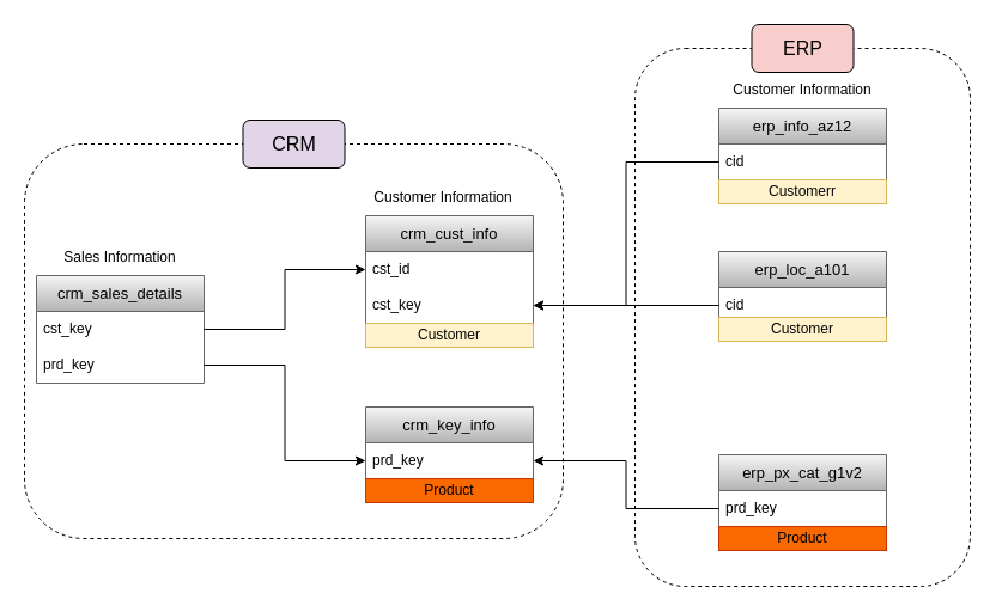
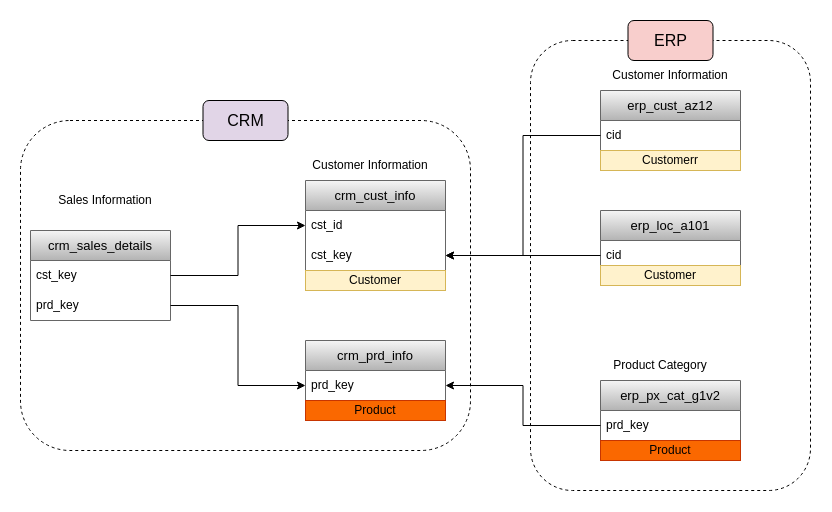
  <mxCell id="0" />
  <mxCell id="1" parent="0" />
  <mxCell id="2" value="" style="rounded=1;whiteSpace=wrap;html=1;fillColor=none;dashed=1;" parent="1" vertex="1"><mxGeometry y="120" width="450" height="330" as="geometry" x="20" /></mxCell>
  <mxCell id="3" value="" style="rounded=1;whiteSpace=wrap;html=1;fillColor=none;dashed=1;strokeColor=default;" parent="1" vertex="1"><mxGeometry x="530" y="40" width="280" height="450" as="geometry" /></mxCell>
  <mxCell id="4" value="&lt;span&gt;&lt;font style=&quot;font-size: 13px; color: rgb(0, 0, 0);&quot;&gt;crm_cust_info&lt;/font&gt;&lt;/span&gt;" style="swimlane;fontStyle=0;childLayout=stackLayout;horizontal=1;startSize=30;horizontalStack=0;resizeParent=1;resizeParentMax=0;resizeLast=0;collapsible=1;marginBottom=0;whiteSpace=wrap;html=1;swimlaneFillColor=none;align=center;fillColor=#f5f5f5;strokeColor=#666666;gradientColor=#b3b3b3;" parent="1" vertex="1"><mxGeometry x="305" y="180" width="140" height="90" as="geometry"><mxRectangle x="310" y="180" width="120" height="30" as="alternateBounds" /></mxGeometry></mxCell>
  <mxCell id="5" value="cst_id" style="text;strokeColor=none;fillColor=none;align=left;verticalAlign=middle;spacingLeft=4;spacingRight=4;overflow=hidden;points=[[0,0.5],[1,0.5]];portConstraint=eastwest;rotatable=0;whiteSpace=wrap;html=1;" parent="4" vertex="1"><mxGeometry y="30" width="140" height="30" as="geometry" /></mxCell>
  <mxCell id="6" value="cst_key" style="text;strokeColor=none;fillColor=none;align=left;verticalAlign=middle;spacingLeft=4;spacingRight=4;overflow=hidden;points=[[0,0.5],[1,0.5]];portConstraint=eastwest;rotatable=0;whiteSpace=wrap;html=1;" parent="4" vertex="1"><mxGeometry y="60" width="140" height="30" as="geometry" /></mxCell>
  <mxCell id="7" value="Customer Information" style="text;html=1;align=center;verticalAlign=middle;whiteSpace=wrap;rounded=0;" parent="1" vertex="1"><mxGeometry x="290" y="150" width="160" height="30" as="geometry" /></mxCell>
- <mxCell id="8" value="&lt;span&gt;&lt;font style=&quot;font-size: 13px; color: rgb(0, 0, 0);&quot;&gt;crm_key_info&lt;/font&gt;&lt;/span&gt;" style="swimlane;fontStyle=0;childLayout=stackLayout;horizontal=1;startSize=30;horizontalStack=0;resizeParent=1;resizeParentMax=0;resizeLast=0;collapsible=1;marginBottom=0;whiteSpace=wrap;html=1;swimlaneFillColor=none;align=center;fillColor=#f5f5f5;strokeColor=#666666;gradientColor=#b3b3b3;" parent="1" vertex="1"><mxGeometry x="305" y="340" width="140" height="80" as="geometry"><mxRectangle x="310" y="180" width="120" height="30" as="alternateBounds" /></mxGeometry></mxCell>
+ <mxCell id="8" value="&lt;span&gt;&lt;font style=&quot;font-size: 13px; color: rgb(0, 0, 0);&quot;&gt;crm_prd_info&lt;/font&gt;&lt;/span&gt;" style="swimlane;fontStyle=0;childLayout=stackLayout;horizontal=1;startSize=30;horizontalStack=0;resizeParent=1;resizeParentMax=0;resizeLast=0;collapsible=1;marginBottom=0;whiteSpace=wrap;html=1;swimlaneFillColor=none;align=center;fillColor=#f5f5f5;strokeColor=#666666;gradientColor=#b3b3b3;" parent="1" vertex="1"><mxGeometry x="305" y="340" width="140" height="80" as="geometry"><mxRectangle x="310" y="180" width="120" height="30" as="alternateBounds" /></mxGeometry></mxCell>
  <mxCell id="9" value="prd_key" style="text;strokeColor=none;fillColor=none;align=left;verticalAlign=middle;spacingLeft=4;spacingRight=4;overflow=hidden;points=[[0,0.5],[1,0.5]];portConstraint=eastwest;rotatable=0;whiteSpace=wrap;html=1;" parent="8" vertex="1"><mxGeometry y="30" width="140" height="30" as="geometry" /></mxCell>
  <mxCell id="10" value="&lt;font style=&quot;color: rgb(0, 0, 0);&quot;&gt;Product&lt;/font&gt;" style="text;html=1;strokeColor=#C73500;fillColor=#fa6800;align=center;verticalAlign=middle;whiteSpace=wrap;overflow=hidden;fontColor=#000000;" vertex="1" parent="8"><mxGeometry y="60" width="140" height="20" as="geometry" /></mxCell>
  <mxCell id="11" value="&lt;span&gt;&lt;font style=&quot;font-size: 13px; color: rgb(0, 0, 0);&quot;&gt;crm_sales_details&lt;/font&gt;&lt;/span&gt;" style="swimlane;fontStyle=0;childLayout=stackLayout;horizontal=1;startSize=30;horizontalStack=0;resizeParent=1;resizeParentMax=0;resizeLast=0;collapsible=1;marginBottom=0;whiteSpace=wrap;html=1;swimlaneFillColor=none;align=center;fillColor=#f5f5f5;strokeColor=#666666;gradientColor=#b3b3b3;" parent="1" vertex="1"><mxGeometry x="30" y="230" width="140" height="90" as="geometry"><mxRectangle x="80" y="220" width="120" height="30" as="alternateBounds" /></mxGeometry></mxCell>
  <mxCell id="12" value="cst_key" style="text;strokeColor=none;fillColor=none;align=left;verticalAlign=middle;spacingLeft=4;spacingRight=4;overflow=hidden;points=[[0,0.5],[1,0.5]];portConstraint=eastwest;rotatable=0;whiteSpace=wrap;html=1;" parent="11" vertex="1"><mxGeometry y="30" width="140" height="30" as="geometry" /></mxCell>
  <mxCell id="13" value="prd_key" style="text;strokeColor=none;fillColor=none;align=left;verticalAlign=middle;spacingLeft=4;spacingRight=4;overflow=hidden;points=[[0,0.5],[1,0.5]];portConstraint=eastwest;rotatable=0;whiteSpace=wrap;html=1;" parent="11" vertex="1"><mxGeometry y="60" width="140" height="30" as="geometry" /></mxCell>
  <mxCell id="14" style="edgeStyle=orthogonalEdgeStyle;rounded=0;orthogonalLoop=1;jettySize=auto;html=1;" parent="1" source="12" target="5" edge="1"><mxGeometry relative="1" as="geometry" /></mxCell>
  <mxCell id="15" style="edgeStyle=orthogonalEdgeStyle;rounded=0;orthogonalLoop=1;jettySize=auto;html=1;entryX=0;entryY=0.5;entryDx=0;entryDy=0;" parent="1" source="13" target="9" edge="1"><mxGeometry relative="1" as="geometry" /></mxCell>
- <mxCell id="16" value="Sales Information" style="text;html=1;align=center;verticalAlign=middle;whiteSpace=wrap;rounded=0;" parent="1" vertex="1"><mxGeometry y="200" width="160" height="30" as="geometry" x="20" /></mxCell>
- <mxCell id="17" value="&lt;font color=&quot;#000000&quot;&gt;&lt;span style=&quot;font-size: 13px;&quot;&gt;erp_info_az12&lt;/span&gt;&lt;/font&gt;" style="swimlane;fontStyle=0;childLayout=stackLayout;horizontal=1;startSize=30;horizontalStack=0;resizeParent=1;resizeParentMax=0;resizeLast=0;collapsible=1;marginBottom=0;whiteSpace=wrap;html=1;swimlaneFillColor=none;align=center;fillColor=#f5f5f5;strokeColor=#666666;gradientColor=#b3b3b3;" parent="1" vertex="1"><mxGeometry x="600" y="90" width="140" height="80" as="geometry"><mxRectangle x="310" y="180" width="120" height="30" as="alternateBounds" /></mxGeometry></mxCell>
+ <mxCell id="16" value="Sales Information" style="text;html=1;align=center;verticalAlign=middle;whiteSpace=wrap;rounded=0;" parent="1" vertex="1"><mxGeometry x="25" y="185" width="160" height="30" as="geometry" /></mxCell>
+ <mxCell id="17" value="&lt;font color=&quot;#000000&quot;&gt;&lt;span style=&quot;font-size: 13px;&quot;&gt;erp_cust_az12&lt;/span&gt;&lt;/font&gt;" style="swimlane;fontStyle=0;childLayout=stackLayout;horizontal=1;startSize=30;horizontalStack=0;resizeParent=1;resizeParentMax=0;resizeLast=0;collapsible=1;marginBottom=0;whiteSpace=wrap;html=1;swimlaneFillColor=none;align=center;fillColor=#f5f5f5;strokeColor=#666666;gradientColor=#b3b3b3;" parent="1" vertex="1"><mxGeometry x="600" y="90" width="140" height="80" as="geometry"><mxRectangle x="310" y="180" width="120" height="30" as="alternateBounds" /></mxGeometry></mxCell>
  <mxCell id="18" value="cid" style="text;strokeColor=none;fillColor=none;align=left;verticalAlign=middle;spacingLeft=4;spacingRight=4;overflow=hidden;points=[[0,0.5],[1,0.5]];portConstraint=eastwest;rotatable=0;whiteSpace=wrap;html=1;" parent="17" vertex="1"><mxGeometry y="30" width="140" height="30" as="geometry" /></mxCell>
  <mxCell id="19" value="&lt;font style=&quot;color: rgb(0, 0, 0);&quot;&gt;Customerr&lt;/font&gt;" style="text;html=1;strokeColor=#d6b656;fillColor=#fff2cc;align=center;verticalAlign=middle;whiteSpace=wrap;overflow=hidden;" vertex="1" parent="17"><mxGeometry y="60" width="140" height="20" as="geometry" /></mxCell>
  <mxCell id="20" value="Customer Information" style="text;html=1;align=center;verticalAlign=middle;whiteSpace=wrap;rounded=0;" parent="1" vertex="1"><mxGeometry x="590" y="60" width="160" height="30" as="geometry" /></mxCell>
  <mxCell id="21" value="&lt;font color=&quot;#000000&quot;&gt;&lt;span style=&quot;font-size: 13px;&quot;&gt;erp_loc_a101&lt;/span&gt;&lt;/font&gt;" style="swimlane;fontStyle=0;childLayout=stackLayout;horizontal=1;startSize=30;horizontalStack=0;resizeParent=1;resizeParentMax=0;resizeLast=0;collapsible=1;marginBottom=0;whiteSpace=wrap;html=1;swimlaneFillColor=none;align=center;fillColor=#f5f5f5;strokeColor=#666666;gradientColor=#b3b3b3;" parent="1" vertex="1"><mxGeometry x="600" y="210" width="140" height="60" as="geometry"><mxRectangle x="310" y="180" width="120" height="30" as="alternateBounds" /></mxGeometry></mxCell>
  <mxCell id="22" value="cid" style="text;strokeColor=none;fillColor=none;align=left;verticalAlign=middle;spacingLeft=4;spacingRight=4;overflow=hidden;points=[[0,0.5],[1,0.5]];portConstraint=eastwest;rotatable=0;whiteSpace=wrap;html=1;" parent="21" vertex="1"><mxGeometry y="30" width="140" height="30" as="geometry" /></mxCell>
  <mxCell id="23" style="edgeStyle=orthogonalEdgeStyle;rounded=0;orthogonalLoop=1;jettySize=auto;html=1;entryX=1;entryY=0.5;entryDx=0;entryDy=0;" parent="1" source="18" target="6" edge="1"><mxGeometry relative="1" as="geometry" /></mxCell>
  <mxCell id="24" style="edgeStyle=orthogonalEdgeStyle;rounded=0;orthogonalLoop=1;jettySize=auto;html=1;entryX=1;entryY=0.5;entryDx=0;entryDy=0;" parent="1" source="22" target="6" edge="1"><mxGeometry relative="1" as="geometry" /></mxCell>
  <mxCell id="25" value="&lt;font color=&quot;#000000&quot;&gt;&lt;span style=&quot;font-size: 13px;&quot;&gt;erp_px_cat_g1v2&lt;/span&gt;&lt;/font&gt;" style="swimlane;fontStyle=0;childLayout=stackLayout;horizontal=1;startSize=30;horizontalStack=0;resizeParent=1;resizeParentMax=0;resizeLast=0;collapsible=1;marginBottom=0;whiteSpace=wrap;html=1;swimlaneFillColor=none;align=center;fillColor=#f5f5f5;strokeColor=#666666;gradientColor=#b3b3b3;" parent="1" vertex="1"><mxGeometry x="600" y="380" width="140" height="80" as="geometry"><mxRectangle x="310" y="180" width="120" height="30" as="alternateBounds" /></mxGeometry></mxCell>
  <mxCell id="26" value="prd_key" style="text;strokeColor=none;fillColor=none;align=left;verticalAlign=middle;spacingLeft=4;spacingRight=4;overflow=hidden;points=[[0,0.5],[1,0.5]];portConstraint=eastwest;rotatable=0;whiteSpace=wrap;html=1;" parent="25" vertex="1"><mxGeometry y="30" width="140" height="30" as="geometry" /></mxCell>
  <mxCell id="27" value="&lt;font style=&quot;color: rgb(0, 0, 0);&quot;&gt;Product&lt;/font&gt;" style="text;html=1;strokeColor=#C73500;fillColor=#fa6800;align=center;verticalAlign=middle;whiteSpace=wrap;overflow=hidden;fontColor=#000000;" vertex="1" parent="25"><mxGeometry y="60" width="140" height="20" as="geometry" /></mxCell>
+ <mxCell id="28" value="Product Category" style="text;html=1;align=center;verticalAlign=middle;whiteSpace=wrap;rounded=0;" parent="1" vertex="1"><mxGeometry x="580" y="350" width="160" height="30" as="geometry" /></mxCell>
  <mxCell id="29" style="edgeStyle=orthogonalEdgeStyle;rounded=0;orthogonalLoop=1;jettySize=auto;html=1;entryX=1;entryY=0.5;entryDx=0;entryDy=0;" parent="1" source="26" target="9" edge="1"><mxGeometry relative="1" as="geometry" /></mxCell>
  <mxCell id="30" value="&lt;font style=&quot;font-size: 16px;&quot;&gt;CRM&lt;/font&gt;" style="rounded=1;whiteSpace=wrap;html=1;fillColor=#e1d5e7;" parent="1" vertex="1"><mxGeometry x="202.5" y="100" width="85" height="40" as="geometry" /></mxCell>
  <mxCell id="31" value="&lt;font style=&quot;font-size: 16px;&quot;&gt;ERP&lt;/font&gt;" style="rounded=1;whiteSpace=wrap;html=1;fillColor=#f8cecc;" parent="1" vertex="1"><mxGeometry x="627.5" y="20" width="85" height="40" as="geometry" /></mxCell>
  <mxCell id="32" value="&lt;font style=&quot;color: rgb(0, 0, 0);&quot;&gt;Customer&lt;/font&gt;" style="text;html=1;strokeColor=#d6b656;fillColor=#fff2cc;align=center;verticalAlign=middle;whiteSpace=wrap;overflow=hidden;" vertex="1" parent="1"><mxGeometry x="600" y="265" width="140" height="20" as="geometry" /></mxCell>
  <mxCell id="33" value="&lt;font style=&quot;color: rgb(0, 0, 0);&quot;&gt;Customer&lt;/font&gt;" style="text;html=1;strokeColor=#d6b656;fillColor=#fff2cc;align=center;verticalAlign=middle;whiteSpace=wrap;overflow=hidden;" vertex="1" parent="1"><mxGeometry x="305" y="270" width="140" height="20" as="geometry" /></mxCell>
